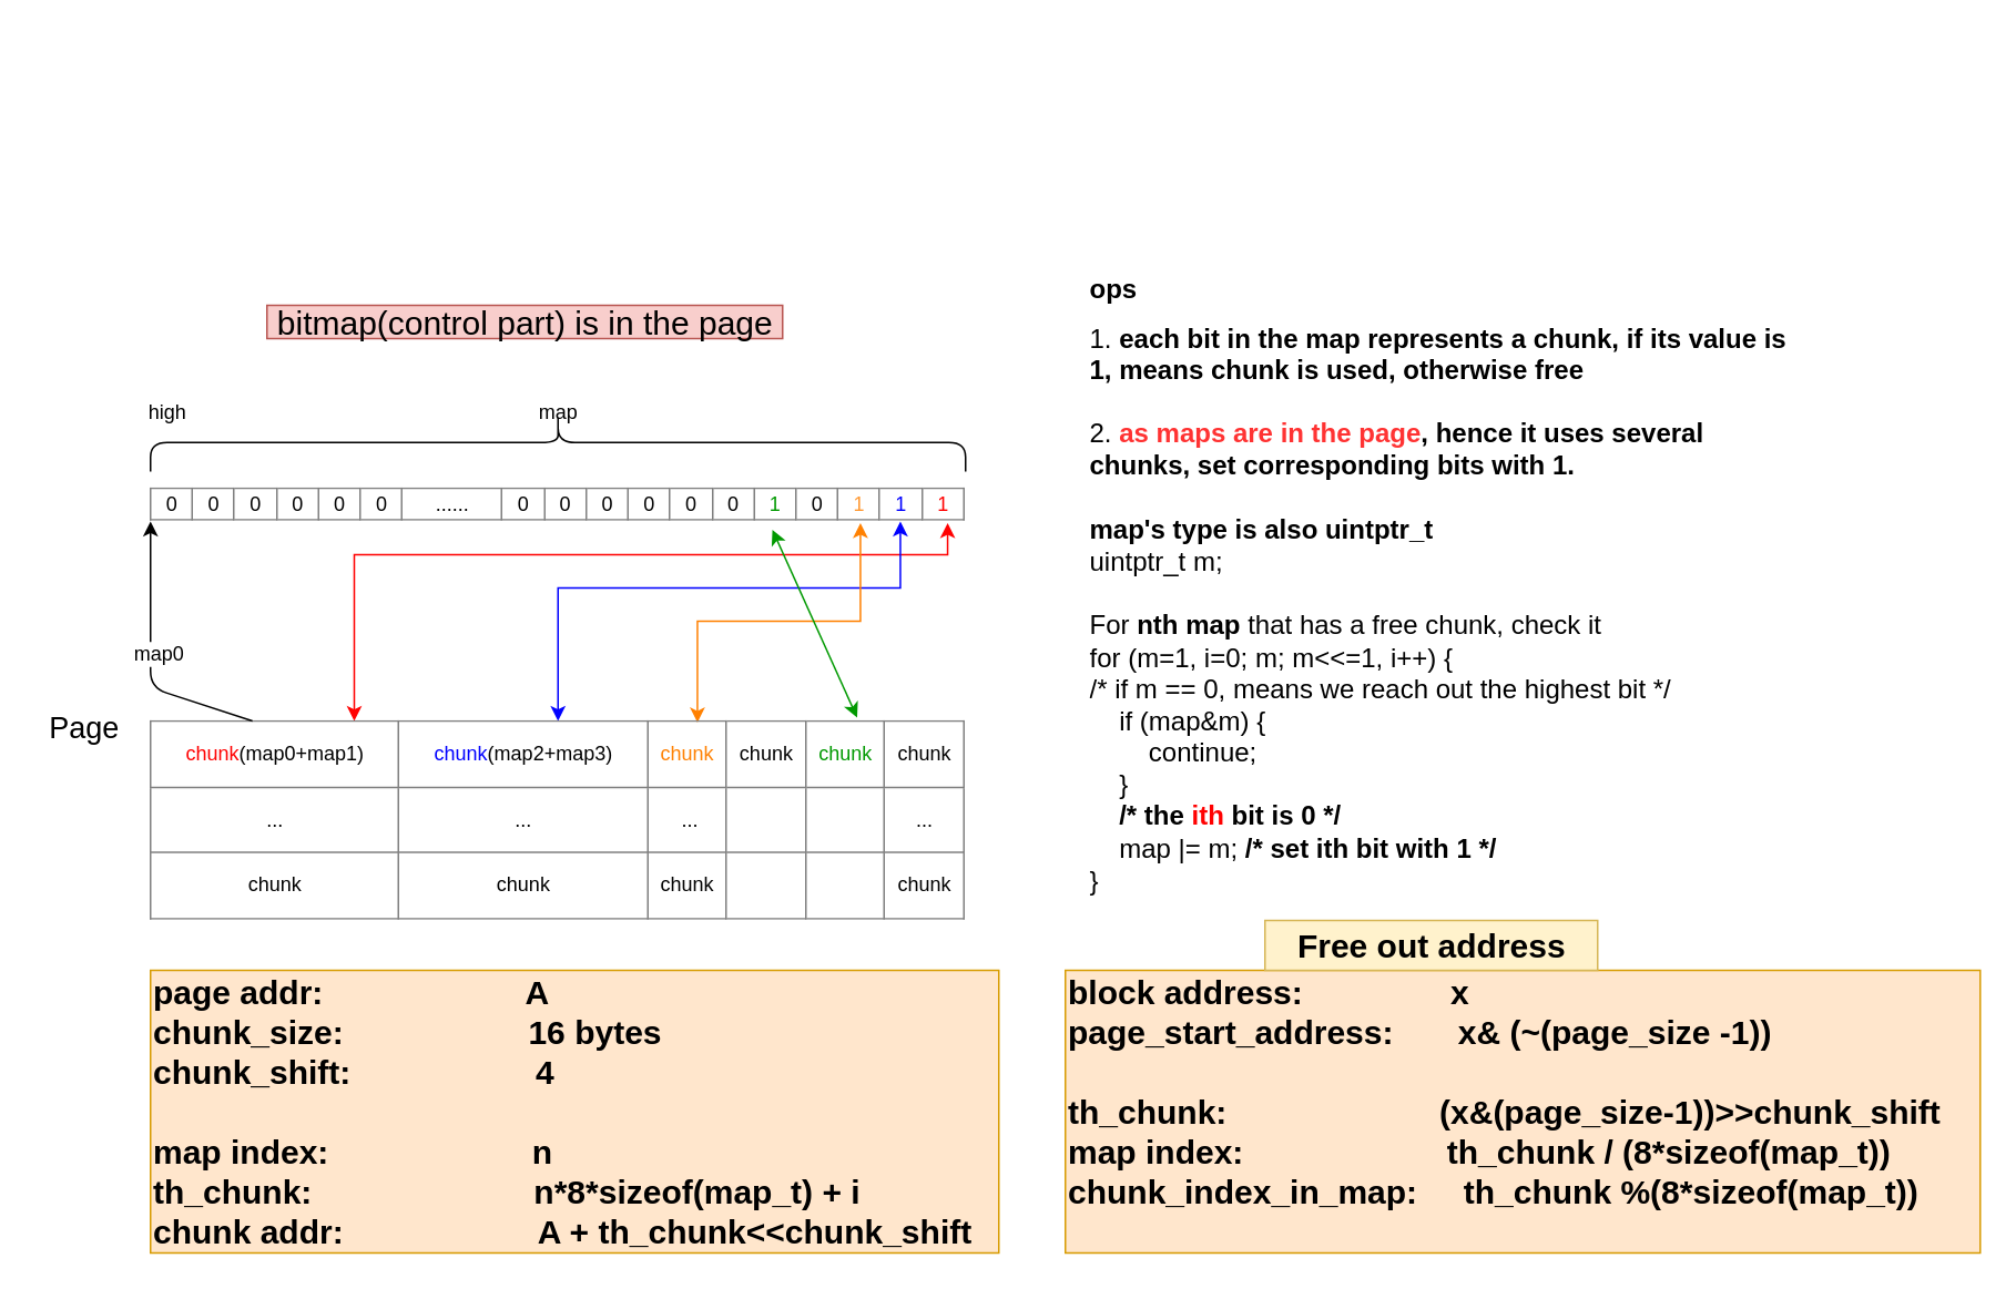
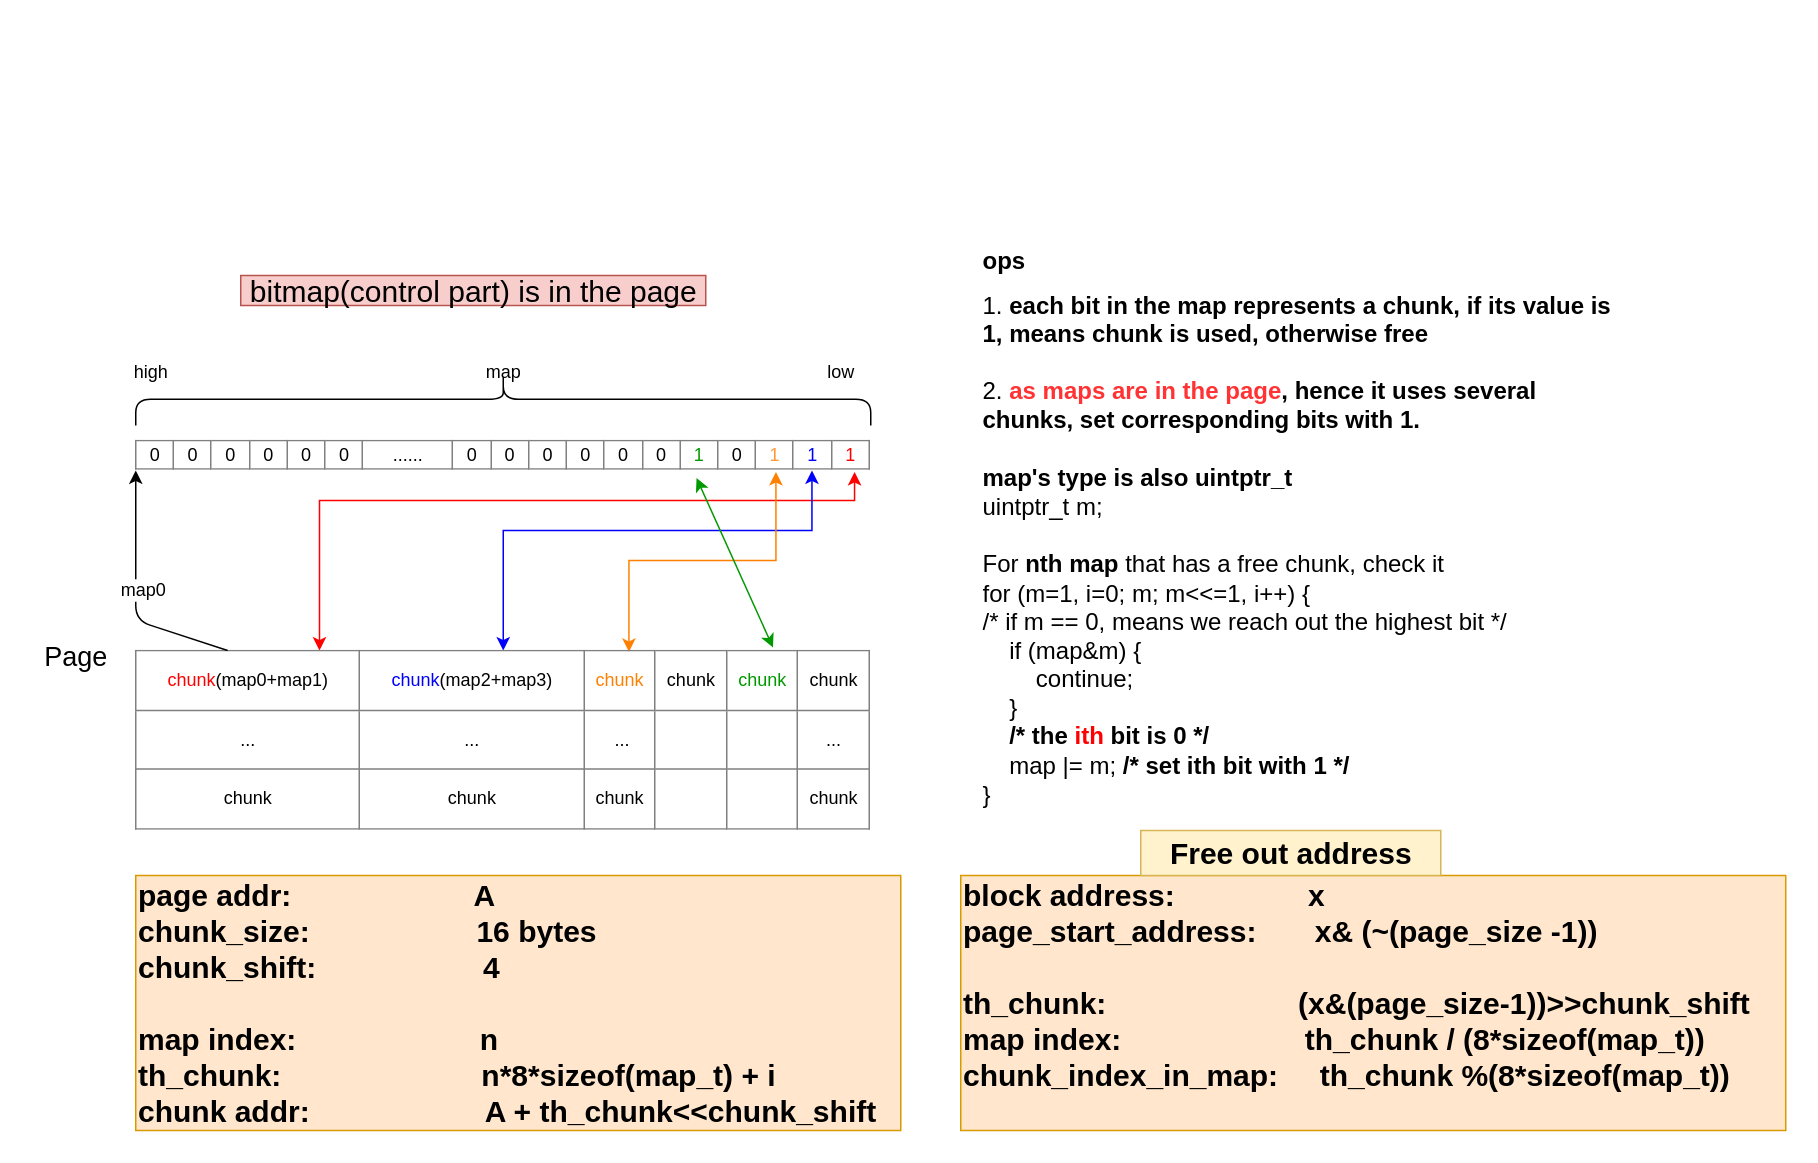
  <mxCell id="0" />
  <mxCell id="1" parent="0" />
  <mxCell id="2" style="edgeStyle=orthogonalEdgeStyle;rounded=0;orthogonalLoop=1;jettySize=auto;html=1;exitX=0.25;exitY=0;exitDx=0;exitDy=0;entryX=0.978;entryY=1.05;entryDx=0;entryDy=0;entryPerimeter=0;strokeColor=#FF0000;startArrow=classic;startFill=1;" parent="1" source="5" target="6" edge="1"><mxGeometry relative="1" as="geometry"><Array as="points"><mxPoint x="213" y="333" /><mxPoint x="569" y="333" /></Array></mxGeometry></mxCell>
  <mxCell id="3" style="edgeStyle=orthogonalEdgeStyle;rounded=0;orthogonalLoop=1;jettySize=auto;html=1;exitX=0.5;exitY=0;exitDx=0;exitDy=0;entryX=0.92;entryY=1;entryDx=0;entryDy=0;entryPerimeter=0;strokeColor=#0000FF;startArrow=classic;startFill=1;" parent="1" source="5" target="6" edge="1"><mxGeometry relative="1" as="geometry"><Array as="points"><mxPoint x="335" y="353" /><mxPoint x="541" y="353" /></Array></mxGeometry></mxCell>
  <mxCell id="4" style="edgeStyle=orthogonalEdgeStyle;rounded=0;orthogonalLoop=1;jettySize=auto;html=1;exitX=0.671;exitY=0.008;exitDx=0;exitDy=0;entryX=0.871;entryY=1.05;entryDx=0;entryDy=0;entryPerimeter=0;exitPerimeter=0;strokeColor=#FF8000;startArrow=classic;startFill=1;" parent="1" source="5" target="6" edge="1"><mxGeometry relative="1" as="geometry" /></mxCell>
  <mxCell id="5" value="&lt;table style=&quot;width: 100% ; height: 100% ; border-collapse: collapse&quot; width=&quot;100%&quot; border=&quot;1&quot; align=&quot;center&quot;&gt;&lt;tbody&gt;&lt;tr&gt;&lt;td&gt;&lt;font color=&quot;#FF0000&quot;&gt;chunk&lt;/font&gt;(map0+map1)&lt;br&gt;&lt;/td&gt;&lt;td&gt;&lt;font color=&quot;#0000FF&quot;&gt;chunk&lt;/font&gt;(map2+map3)&lt;/td&gt;&lt;td&gt;&lt;font color=&quot;#FF8000&quot;&gt;chunk&lt;/font&gt;&lt;br&gt;&lt;/td&gt;&lt;td&gt;chunk&lt;br&gt;&lt;/td&gt;&lt;td&gt;&lt;font color=&quot;#009900&quot;&gt;chunk&lt;/font&gt;&lt;br&gt;&lt;/td&gt;&lt;td&gt;chunk&lt;br&gt;&lt;/td&gt;&lt;/tr&gt;&lt;tr&gt;&lt;td&gt;...&lt;br&gt;&lt;/td&gt;&lt;td&gt;...&lt;/td&gt;&lt;td&gt;&amp;nbsp;...&lt;/td&gt;&lt;td&gt;&lt;br&gt;&lt;/td&gt;&lt;td&gt;&lt;br&gt;&lt;/td&gt;&lt;td&gt;...&lt;/td&gt;&lt;/tr&gt;&lt;tr&gt;&lt;td&gt;chunk&lt;br&gt;&lt;/td&gt;&lt;td&gt;chunk&lt;br&gt;&lt;/td&gt;&lt;td&gt;chunk&lt;br&gt;&lt;/td&gt;&lt;td&gt;&lt;br&gt;&lt;/td&gt;&lt;td&gt;&lt;br&gt;&lt;/td&gt;&lt;td&gt;chunk&lt;br&gt;&lt;/td&gt;&lt;/tr&gt;&lt;/tbody&gt;&lt;/table&gt;" style="text;html=1;strokeColor=none;fillColor=none;overflow=fill;align=center;" parent="1" vertex="1"><mxGeometry x="90" y="433" width="490" height="120" as="geometry" /></mxCell>
  <mxCell id="6" value="&lt;table style=&quot;width: 100% ; height: 100% ; border-collapse: collapse&quot; width=&quot;100%&quot; border=&quot;1&quot;&gt;&lt;tbody&gt;&lt;tr&gt;&lt;td&gt;0&lt;br&gt;&lt;/td&gt;&lt;td&gt;0&lt;br&gt;&lt;/td&gt;&lt;td&gt;0&lt;br&gt;&lt;/td&gt;&lt;td&gt;0&lt;br&gt;&lt;/td&gt;&lt;td&gt;0&lt;br&gt;&lt;/td&gt;&lt;td&gt;0&lt;br&gt;&lt;/td&gt;&lt;td&gt;......&lt;br&gt;&lt;/td&gt;&lt;td&gt;0&lt;br&gt;&lt;/td&gt;&lt;td&gt;0&lt;br&gt;&lt;/td&gt;&lt;td&gt;0&lt;br&gt;&lt;/td&gt;&lt;td&gt;0&lt;br&gt;&lt;/td&gt;&lt;td&gt;0&lt;br&gt;&lt;/td&gt;&lt;td&gt;0&lt;br&gt;&lt;/td&gt;&lt;td&gt;&lt;font color=&quot;#009900&quot;&gt;1&lt;/font&gt;&lt;br&gt;&lt;/td&gt;&lt;td&gt;0&lt;br&gt;&lt;/td&gt;&lt;td&gt;&lt;font color=&quot;#FF9933&quot;&gt;1&lt;br&gt;&lt;/font&gt;&lt;/td&gt;&lt;td&gt;&lt;font color=&quot;#0000FF&quot;&gt;1&lt;/font&gt;&lt;br&gt;&lt;/td&gt;&lt;td&gt;&lt;font color=&quot;#FF0000&quot;&gt;1&lt;/font&gt;&lt;br&gt;&lt;/td&gt;&lt;/tr&gt;&lt;/tbody&gt;&lt;/table&gt;" style="text;html=1;strokeColor=none;fillColor=none;overflow=fill;align=center;" parent="1" vertex="1"><mxGeometry x="90" y="293" width="490" height="20" as="geometry" /></mxCell>
  <mxCell id="7" value="" style="shape=curlyBracket;whiteSpace=wrap;html=1;rounded=1;align=center;rotation=90;" parent="1" vertex="1"><mxGeometry x="317.5" y="20.5" width="35" height="490" as="geometry" /></mxCell>
  <mxCell id="8" value="map" style="text;html=1;align=center;verticalAlign=middle;resizable=0;points=[];autosize=1;" parent="1" vertex="1"><mxGeometry x="315" y="238" width="40" height="20" as="geometry" /></mxCell>
  <mxCell id="9" value="high" style="text;html=1;align=center;verticalAlign=middle;resizable=0;points=[];autosize=1;" parent="1" vertex="1"><mxGeometry x="80" y="238" width="40" height="20" as="geometry" /></mxCell>
+ <mxCell id="10" value="low" style="text;html=1;align=center;verticalAlign=middle;resizable=0;points=[];autosize=1;" parent="1" vertex="1"><mxGeometry x="545" y="238" width="30" height="20" as="geometry" /></mxCell>
  <mxCell id="11" value="&lt;font style=&quot;font-size: 18px&quot;&gt;Page&lt;/font&gt;" style="text;html=1;align=center;verticalAlign=middle;resizable=0;points=[];autosize=1;" parent="1" vertex="1"><mxGeometry x="20" y="428" width="60" height="20" as="geometry" /></mxCell>
  <mxCell id="12" value="&lt;font style=&quot;font-size: 20px&quot;&gt;bitmap(control part) is in the page&lt;/font&gt;" style="text;html=1;align=center;verticalAlign=middle;resizable=0;points=[];autosize=1;fillColor=#f8cecc;strokeColor=#b85450;" parent="1" vertex="1"><mxGeometry x="160" y="183" width="310" height="20" as="geometry" /></mxCell>
  <mxCell id="13" value="&lt;div style=&quot;font-size: 20px&quot; align=&quot;left&quot;&gt;page addr:&amp;nbsp; &amp;nbsp; &amp;nbsp; &amp;nbsp; &amp;nbsp; &amp;nbsp; &amp;nbsp; &amp;nbsp; &amp;nbsp; &amp;nbsp; &amp;nbsp; A&lt;/div&gt;&lt;div style=&quot;font-size: 20px&quot; align=&quot;left&quot;&gt;chunk_size:&amp;nbsp; &amp;nbsp; &amp;nbsp; &amp;nbsp; &amp;nbsp; &amp;nbsp; &amp;nbsp; &amp;nbsp; &amp;nbsp; &amp;nbsp; 16 bytes&lt;br style=&quot;font-size: 20px&quot;&gt;&lt;/div&gt;&lt;div style=&quot;font-size: 20px&quot; align=&quot;left&quot;&gt;chunk_shift:&amp;nbsp; &amp;nbsp; &amp;nbsp; &amp;nbsp; &amp;nbsp; &amp;nbsp; &amp;nbsp; &amp;nbsp; &amp;nbsp; &amp;nbsp; 4&lt;br&gt;&lt;br&gt;&lt;/div&gt;&lt;div style=&quot;font-size: 20px&quot; align=&quot;left&quot;&gt;map index:&amp;nbsp; &amp;nbsp; &amp;nbsp; &amp;nbsp; &amp;nbsp; &amp;nbsp; &amp;nbsp; &amp;nbsp; &amp;nbsp; &amp;nbsp; &amp;nbsp; n&lt;br&gt;&lt;/div&gt;&lt;div style=&quot;font-size: 20px&quot; align=&quot;left&quot;&gt;th_chunk:&amp;nbsp; &amp;nbsp; &amp;nbsp; &amp;nbsp; &amp;nbsp; &amp;nbsp; &amp;nbsp; &amp;nbsp; &amp;nbsp; &amp;nbsp; &amp;nbsp; &amp;nbsp; n*8*sizeof(map_t) + i&lt;/div&gt;&lt;div style=&quot;font-size: 20px&quot; align=&quot;left&quot;&gt;chunk addr:&amp;nbsp; &amp;nbsp; &amp;nbsp; &amp;nbsp; &amp;nbsp; &amp;nbsp; &amp;nbsp; &amp;nbsp; &amp;nbsp; &amp;nbsp; &amp;nbsp;A + th_chunk&amp;lt;&amp;lt;chunk_shift&lt;br&gt;&lt;/div&gt;" style="text;html=1;align=left;verticalAlign=middle;resizable=0;points=[];autosize=1;fontSize=20;fontStyle=1;fillColor=#ffe6cc;strokeColor=#d79b00;" parent="1" vertex="1"><mxGeometry x="90" y="583" width="510" height="170" as="geometry" /></mxCell>
  <mxCell id="14" value="" style="endArrow=classic;html=1;entryX=0;entryY=1;entryDx=0;entryDy=0;" parent="1" source="5" target="6" edge="1"><mxGeometry width="50" height="50" relative="1" as="geometry"><mxPoint x="170" y="403" as="sourcePoint" /><mxPoint x="220" y="393" as="targetPoint" /><Array as="points"><mxPoint x="90" y="413" /></Array></mxGeometry></mxCell>
  <mxCell id="15" value="map0" style="text;html=1;align=center;verticalAlign=middle;resizable=0;points=[];labelBackgroundColor=#ffffff;" parent="14" vertex="1" connectable="0"><mxGeometry x="-0.216" y="-21" relative="1" as="geometry"><mxPoint x="-17" y="-21" as="offset" /></mxGeometry></mxCell>
  <mxCell id="16" value="" style="endArrow=classic;html=1;entryX=0.763;entryY=1.25;entryDx=0;entryDy=0;entryPerimeter=0;exitX=0.867;exitY=-0.017;exitDx=0;exitDy=0;exitPerimeter=0;strokeColor=#009900;startArrow=classic;startFill=1;" parent="1" source="5" target="6" edge="1"><mxGeometry width="50" height="50" relative="1" as="geometry"><mxPoint x="500" y="563" as="sourcePoint" /><mxPoint x="550" y="513" as="targetPoint" /><Array as="points" /></mxGeometry></mxCell>
  <mxCell id="17" value="&lt;h1 style=&quot;font-size: 16px&quot; align=&quot;left&quot;&gt;ops&lt;/h1&gt;&lt;div style=&quot;font-size: 16px&quot;&gt;1. &lt;b&gt;each bit in the map represents a chunk, if its value is 1, means chunk is used, otherwise free&lt;/b&gt;&lt;/div&gt;&lt;div style=&quot;font-size: 16px&quot;&gt;&lt;br&gt;&lt;/div&gt;&lt;div style=&quot;font-size: 16px&quot;&gt;2. &lt;b&gt;&lt;font color=&quot;#ff3333&quot;&gt;as maps are in the page&lt;/font&gt;, hence it uses several chunks, set corresponding bits with 1.&lt;br&gt;&lt;/b&gt;&lt;/div&gt;&lt;div style=&quot;font-size: 16px&quot;&gt;&lt;b&gt;&lt;br&gt;&lt;/b&gt;&lt;/div&gt;&lt;div style=&quot;font-size: 16px&quot;&gt;&lt;b&gt;map's type is also uintptr_t&lt;br&gt;&lt;/b&gt;&lt;/div&gt;&lt;div style=&quot;font-size: 16px&quot;&gt;uintptr_t m;&lt;/div&gt;&lt;div style=&quot;font-size: 16px&quot;&gt;&lt;br&gt;&lt;/div&gt;&lt;div style=&quot;font-size: 16px&quot;&gt;For &lt;b&gt;nth map&lt;/b&gt; that has a free chunk, check it&lt;br&gt;&lt;/div&gt;&lt;div style=&quot;font-size: 16px&quot;&gt;for (m=1, i=0; m; m&amp;lt;&amp;lt;=1, i++) {&lt;/div&gt;&lt;div style=&quot;font-size: 16px&quot;&gt;/* if m == 0, means we reach out the highest bit */&lt;/div&gt;&lt;div style=&quot;font-size: 16px&quot;&gt;&amp;nbsp;&amp;nbsp;&amp;nbsp; if (map&amp;amp;m) {&lt;/div&gt;&lt;div style=&quot;font-size: 16px&quot;&gt;&amp;nbsp;&amp;nbsp;&amp;nbsp;&amp;nbsp;&amp;nbsp;&amp;nbsp;&amp;nbsp; continue;&lt;br&gt;&lt;/div&gt;&lt;div style=&quot;font-size: 16px&quot;&gt;&amp;nbsp;&amp;nbsp;&amp;nbsp; }&lt;/div&gt;&lt;div style=&quot;font-size: 16px&quot;&gt;&amp;nbsp;&amp;nbsp;&amp;nbsp; &lt;b&gt;/* the &lt;font color=&quot;#FF0000&quot;&gt;ith&lt;/font&gt; bit is 0 */&lt;/b&gt;&lt;/div&gt;&lt;div style=&quot;font-size: 16px&quot;&gt;&amp;nbsp;&amp;nbsp;&amp;nbsp; map |= m; &lt;b&gt;/* set ith bit with 1 */&lt;/b&gt;&lt;/div&gt;&lt;div style=&quot;font-size: 16px&quot;&gt;}&lt;br style=&quot;font-size: 16px&quot;&gt;&lt;/div&gt;" style="text;html=1;strokeColor=none;fillColor=none;spacing=5;spacingTop=-20;whiteSpace=wrap;overflow=hidden;rounded=0;" parent="1" vertex="1"><mxGeometry x="650" width="430" height="380" as="geometry" y="163" /></mxCell>
  <mxCell id="18" value="&lt;div style=&quot;font-size: 20px&quot; align=&quot;left&quot;&gt;block address:&amp;nbsp; &amp;nbsp; &amp;nbsp; &amp;nbsp; &amp;nbsp; &amp;nbsp; &amp;nbsp; &amp;nbsp; x&lt;/div&gt;&lt;div style=&quot;font-size: 20px&quot; align=&quot;left&quot;&gt;page_start_address:&amp;nbsp; &amp;nbsp; &amp;nbsp; &amp;nbsp;x&amp;amp; (~(page_size -1))&lt;/div&gt;&lt;div style=&quot;font-size: 20px&quot; align=&quot;left&quot;&gt;&lt;br&gt;&lt;/div&gt;&lt;div style=&quot;font-size: 20px&quot; align=&quot;left&quot;&gt;th_chunk:&amp;nbsp; &amp;nbsp; &amp;nbsp; &amp;nbsp; &amp;nbsp; &amp;nbsp; &amp;nbsp; &amp;nbsp; &amp;nbsp; &amp;nbsp; &amp;nbsp; &amp;nbsp;(x&amp;amp;(page_size-1))&amp;gt;&amp;gt;chunk_shift&lt;/div&gt;&lt;div style=&quot;font-size: 20px&quot; align=&quot;left&quot;&gt;map index:&amp;nbsp; &amp;nbsp; &amp;nbsp; &amp;nbsp; &amp;nbsp; &amp;nbsp; &amp;nbsp; &amp;nbsp; &amp;nbsp; &amp;nbsp; &amp;nbsp; th_chunk / (8*sizeof(map_t))&lt;br&gt;&lt;/div&gt;&lt;div style=&quot;font-size: 20px&quot; align=&quot;left&quot;&gt;chunk_index_in_map:&amp;nbsp; &amp;nbsp; &amp;nbsp;th_chunk %(8*sizeof(map_t))&lt;/div&gt;&lt;div style=&quot;font-size: 20px&quot; align=&quot;left&quot;&gt;&lt;br&gt;&lt;/div&gt;" style="text;html=1;align=left;verticalAlign=middle;resizable=0;points=[];autosize=1;fontSize=20;fontStyle=1;fillColor=#ffe6cc;strokeColor=#d79b00;" parent="1" vertex="1"><mxGeometry x="640" y="583" width="550" height="170" as="geometry" /></mxCell>
  <mxCell id="19" value="Free out address" style="text;html=1;align=center;verticalAlign=middle;resizable=0;points=[];autosize=1;fillColor=#fff2cc;strokeColor=#d6b656;fontSize=20;fontStyle=1" parent="1" vertex="1"><mxGeometry x="760" y="553" width="200" height="30" as="geometry" /></mxCell>
